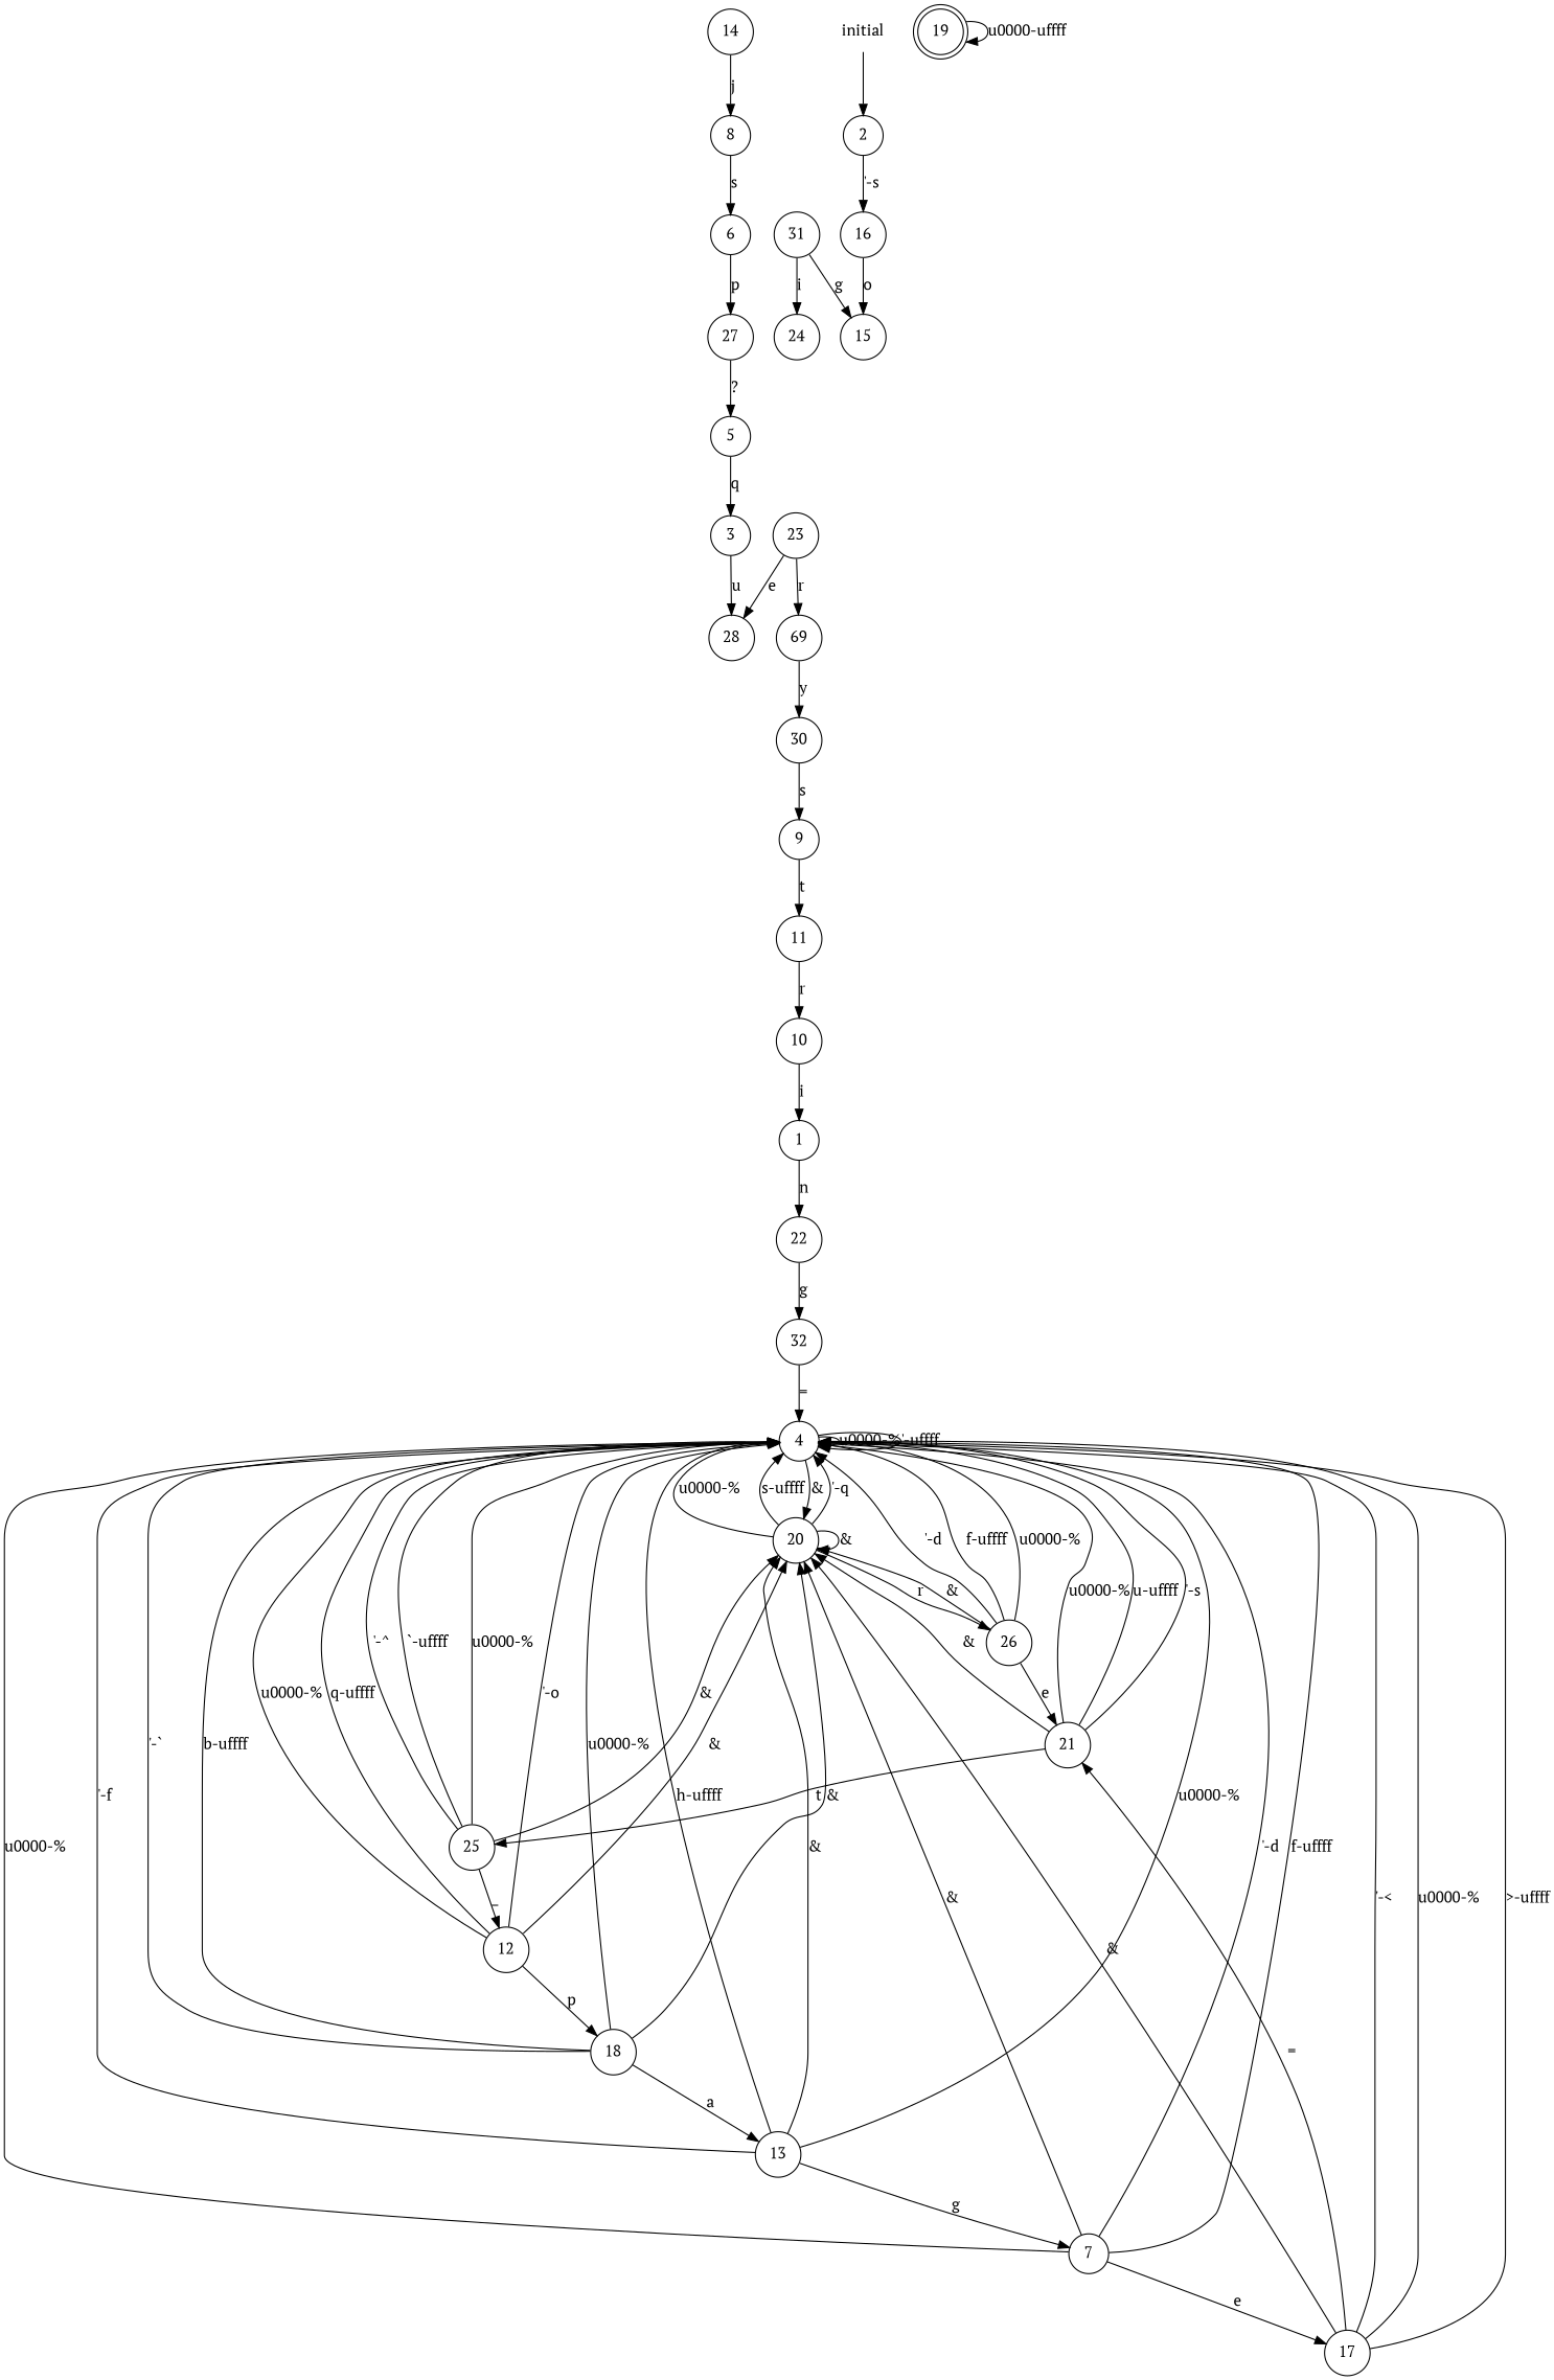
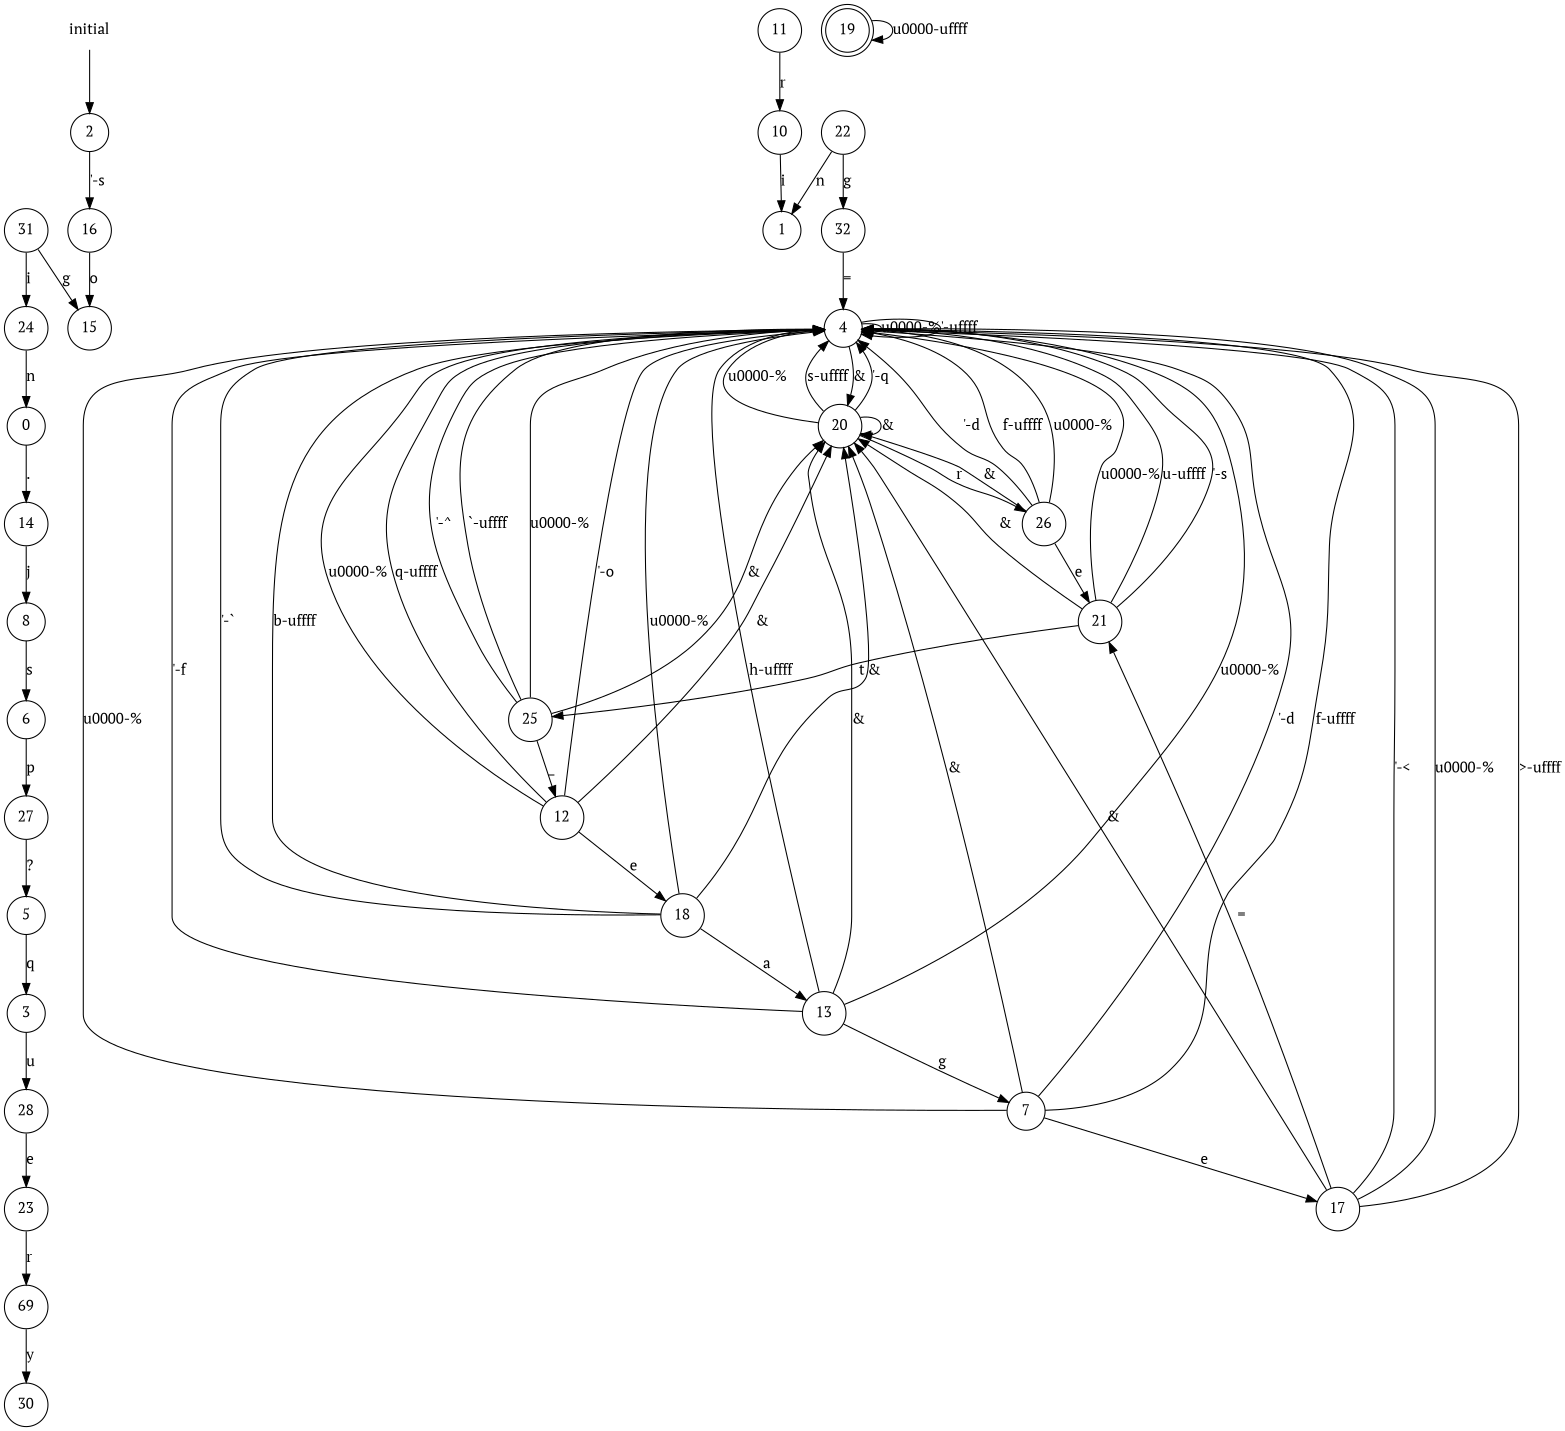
  digraph {
    fontname="PT Serif"
    rankdir=TB
    node [fontname="PT Serif" shape=circle]
    edge [fontname="PT Serif"]
+   0
    14
    8
    6
    1
    22
    32
    4
    2
    16
    15
    initial [shape=plaintext]
    3
    28
    23
    n16 [label=69]
    20
    26
    21
    5
    27
    7
    17
    19 [shape=doublecircle]
-   9
    11
    10
    12
    18
    13
    31
    24
    25
    30
+   0 -> 14 [label="."]
    14 -> 8 [label=j]
    8 -> 6 [label=s]
    6 -> 27 [label=p]
-   1 -> 22 [label=n]
+   22 -> 1 [label=n]
    22 -> 32 [label=g]
    32 -> 4 [label="="]
    4 -> 4 [label="\u0000-%"]
    4 -> 4 [label="'-\uffff"]
    4 -> 20 [label="&"]
    2 -> 16 [label="'-s"]
    16 -> 15 [label=o]
    initial -> 2
    3 -> 28 [label=u]
-   23 -> 28 [label=e]
+   28 -> 23 [label=e]
    23 -> n16 [label=r]
    n16 -> 30 [label=y]
    20 -> 4 [label="'-q"]
    20 -> 4 [label="\u0000-%"]
    20 -> 4 [label="s-\uffff"]
    20 -> 20 [label="&"]
    20 -> 26 [label=r]
    26 -> 4 [label="f-\uffff"]
    26 -> 4 [label="\u0000-%"]
    26 -> 4 [label="'-d"]
    26 -> 20 [label="&"]
    26 -> 21 [label=e]
    21 -> 4 [label="\u0000-%"]
    21 -> 4 [label="u-\uffff"]
    21 -> 4 [label="'-s"]
    21 -> 20 [label="&"]
    21 -> 25 [label=t]
    5 -> 3 [label=q]
    27 -> 5 [label="?"]
    7 -> 4 [label="f-\uffff"]
    7 -> 4 [label="\u0000-%"]
    7 -> 4 [label="'-d"]
    7 -> 20 [label="&"]
    7 -> 17 [label=e]
    17 -> 4 [label="'-<"]
    17 -> 4 [label="\u0000-%"]
    17 -> 4 [label=">-\uffff"]
    17 -> 20 [label="&"]
    17 -> 21 [label="="]
    19 -> 19 [label="\u0000-\uffff"]
-   9 -> 11 [label=t]
    11 -> 10 [label=r]
    10 -> 1 [label=i]
    12 -> 4 [label="q-\uffff"]
    12 -> 4 [label="'-o"]
    12 -> 4 [label="\u0000-%"]
    12 -> 20 [label="&"]
-   12 -> 18 [label=p]
+   12 -> 18 [label=e]
    18 -> 4 [label="\u0000-%"]
    18 -> 4 [label="'-`"]
    18 -> 4 [label="b-\uffff"]
    18 -> 20 [label="&"]
    18 -> 13 [label=a]
    13 -> 4 [label="h-\uffff"]
    13 -> 4 [label="\u0000-%"]
    13 -> 4 [label="'-f"]
    13 -> 20 [label="&"]
    13 -> 7 [label=g]
    31 -> 15 [label=g]
    31 -> 24 [label=i]
+   24 -> 0 [label=n]
    25 -> 4 [label="`-\uffff"]
    25 -> 4 [label="\u0000-%"]
    25 -> 4 [label="'-^"]
    25 -> 20 [label="&"]
    25 -> 12 [label=_]
-   30 -> 9 [label=s]
  }
